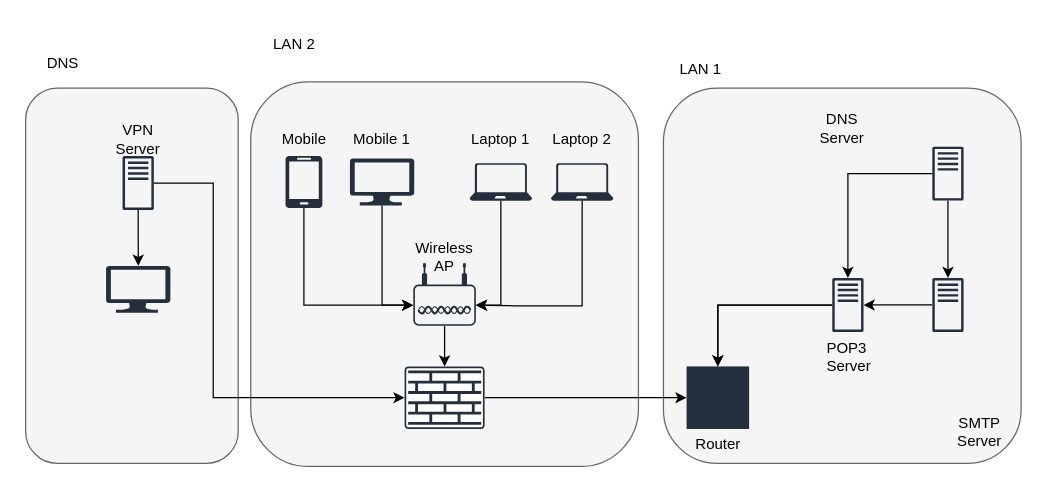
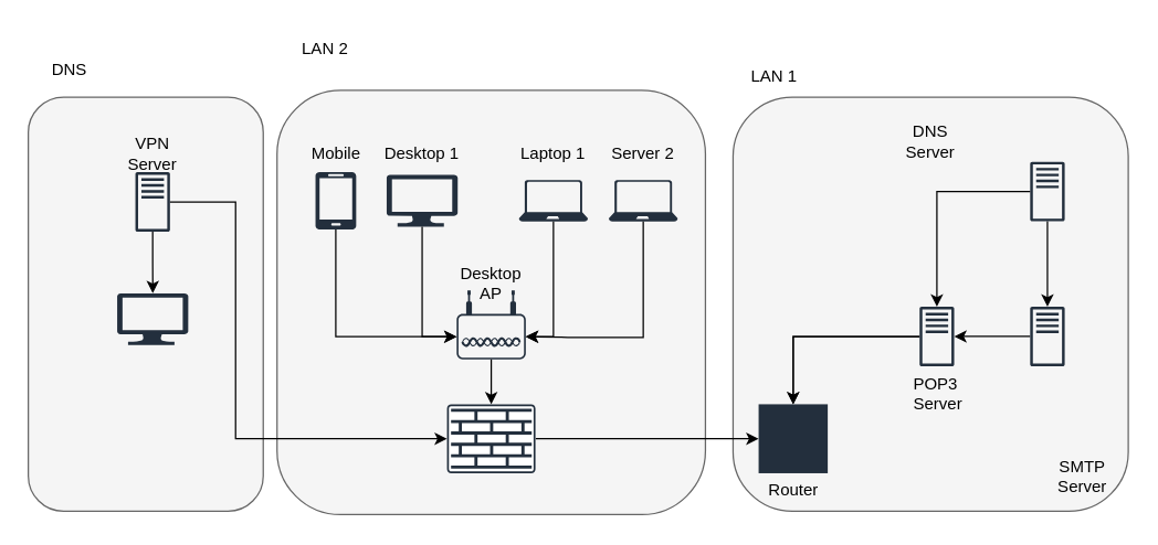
  <mxCell id="0" />
  <mxCell id="1" parent="0" />
  <mxCell id="2" value="" style="rounded=1;whiteSpace=wrap;html=1;fillStyle=auto;fillColor=#f5f5f5;fontColor=#333333;strokeColor=#666666;" parent="1" vertex="1"><mxGeometry x="20" y="70" width="170" height="300" as="geometry" /></mxCell>
  <mxCell id="3" value="" style="rounded=1;whiteSpace=wrap;html=1;fillStyle=auto;fillColor=#f5f5f5;fontColor=#333333;strokeColor=#666666;" parent="1" vertex="1"><mxGeometry x="200" y="65" width="310" height="307.5" as="geometry" /></mxCell>
  <mxCell id="4" value="" style="rounded=1;whiteSpace=wrap;html=1;fillStyle=auto;fillColor=#f5f5f5;fontColor=#333333;strokeColor=#666666;" parent="1" vertex="1"><mxGeometry x="530" y="70" width="286" height="300" as="geometry" /></mxCell>
  <mxCell id="5" value="DNS Server" style="text;strokeColor=none;align=center;fillColor=none;html=1;verticalAlign=middle;whiteSpace=wrap;rounded=0;" parent="1" vertex="1"><mxGeometry x="642.5" y="86.67" width="60" height="30" as="geometry" /></mxCell>
  <mxCell id="6" value="SMTP Server" style="text;strokeColor=none;align=center;fillColor=none;html=1;verticalAlign=middle;whiteSpace=wrap;rounded=0;" parent="1" vertex="1"><mxGeometry x="752.5" y="330" width="60" height="30" as="geometry" /></mxCell>
  <mxCell id="7" value="POP3&amp;nbsp;&lt;div&gt;Server&lt;/div&gt;" style="text;html=1;align=center;verticalAlign=middle;resizable=0;points=[];autosize=1;strokeColor=none;fillColor=none;" parent="1" vertex="1"><mxGeometry x="647.5" y="265" width="60" height="40" as="geometry" /></mxCell>
  <mxCell id="8" value="LAN 1" style="text;strokeColor=none;align=center;fillColor=none;html=1;verticalAlign=middle;whiteSpace=wrap;rounded=0;" parent="1" vertex="1"><mxGeometry x="530" y="40" width="60" height="30" as="geometry" /></mxCell>
  <mxCell id="9" value="" style="verticalLabelPosition=bottom;html=1;verticalAlign=top;align=center;strokeColor=none;fillColor=#232F3D;shape=mxgraph.azure.laptop;pointerEvents=1;" parent="1" vertex="1"><mxGeometry x="375" y="130" width="50" height="30" as="geometry" /></mxCell>
  <mxCell id="10" value="" style="verticalLabelPosition=bottom;html=1;verticalAlign=top;align=center;strokeColor=none;fillColor=#232F3D;shape=mxgraph.azure.mobile;pointerEvents=1;" parent="1" vertex="1"><mxGeometry x="227.75" y="124.17" width="29.5" height="41.66" as="geometry" /></mxCell>
  <mxCell id="11" value="" style="verticalLabelPosition=bottom;html=1;verticalAlign=top;align=center;strokeColor=none;fillColor=#232F3D;shape=mxgraph.azure.computer;pointerEvents=1;" parent="1" vertex="1"><mxGeometry x="279.25" y="126.25" width="51.5" height="37.5" as="geometry" /></mxCell>
  <mxCell id="12" value="" style="verticalLabelPosition=bottom;html=1;verticalAlign=top;align=center;strokeColor=none;fillColor=#232F3D;shape=mxgraph.azure.laptop;pointerEvents=1;" parent="1" vertex="1"><mxGeometry x="440" y="130" width="50" height="30" as="geometry" /></mxCell>
  <mxCell id="13" value="Mobile" style="text;strokeColor=none;align=center;fillColor=none;html=1;verticalAlign=middle;whiteSpace=wrap;rounded=0;" parent="1" vertex="1"><mxGeometry x="212.5" y="96.25" width="60" height="30" as="geometry" /></mxCell>
- <mxCell id="14" value="Mobile 1" style="text;strokeColor=none;align=center;fillColor=none;html=1;verticalAlign=middle;whiteSpace=wrap;rounded=0;" parent="1" vertex="1"><mxGeometry x="275" y="96.25" width="60" height="30" as="geometry" /></mxCell>
+ <mxCell id="14" value="Desktop 1" style="text;strokeColor=none;align=center;fillColor=none;html=1;verticalAlign=middle;whiteSpace=wrap;rounded=0;" parent="1" vertex="1"><mxGeometry x="275" y="96.25" width="60" height="30" as="geometry" /></mxCell>
  <mxCell id="15" value="Laptop 1" style="text;strokeColor=none;align=center;fillColor=none;html=1;verticalAlign=middle;whiteSpace=wrap;rounded=0;" parent="1" vertex="1"><mxGeometry x="370" y="96.25" width="60" height="30" as="geometry" /></mxCell>
- <mxCell id="16" value="Laptop 2" style="text;strokeColor=none;align=center;fillColor=none;html=1;verticalAlign=middle;whiteSpace=wrap;rounded=0;" parent="1" vertex="1"><mxGeometry x="435" y="96.25" width="60" height="30" as="geometry" /></mxCell>
+ <mxCell id="16" value="Server 2" style="text;strokeColor=none;align=center;fillColor=none;html=1;verticalAlign=middle;whiteSpace=wrap;rounded=0;" parent="1" vertex="1"><mxGeometry x="435" y="96.25" width="60" height="30" as="geometry" /></mxCell>
  <mxCell id="17" value="" style="points=[[0.03,0.36,0],[0.18,0,0],[0.5,0.34,0],[0.82,0,0],[0.97,0.36,0],[1,0.67,0],[0.975,0.975,0],[0.5,1,0],[0.025,0.975,0],[0,0.67,0]];verticalLabelPosition=bottom;sketch=0;html=1;verticalAlign=top;aspect=fixed;align=center;pointerEvents=1;shape=mxgraph.cisco19.wireless_access_point;fillColor=#232F3D;strokeColor=none;" parent="1" vertex="1"><mxGeometry x="330" y="210" width="50" height="50" as="geometry" /></mxCell>
  <mxCell id="18" style="edgeStyle=orthogonalEdgeStyle;rounded=0;orthogonalLoop=1;jettySize=auto;html=1;exitX=1;exitY=0.5;exitDx=0;exitDy=0;exitPerimeter=0;" parent="1" source="19" target="29" edge="1"><mxGeometry relative="1" as="geometry" /></mxCell>
  <mxCell id="19" value="" style="sketch=0;points=[[0.015,0.015,0],[0.985,0.015,0],[0.985,0.985,0],[0.015,0.985,0],[0.25,0,0],[0.5,0,0],[0.75,0,0],[1,0.25,0],[1,0.5,0],[1,0.75,0],[0.75,1,0],[0.5,1,0],[0.25,1,0],[0,0.75,0],[0,0.5,0],[0,0.25,0]];verticalLabelPosition=bottom;html=1;verticalAlign=top;aspect=fixed;align=center;pointerEvents=1;shape=mxgraph.cisco19.rect;prIcon=firewall;fillColor=#FFFFFF;strokeColor=#232F3D;" parent="1" vertex="1"><mxGeometry x="323" y="292.5" width="64" height="50" as="geometry" /></mxCell>
  <mxCell id="20" style="edgeStyle=orthogonalEdgeStyle;rounded=0;orthogonalLoop=1;jettySize=auto;html=1;exitX=0.5;exitY=1;exitDx=0;exitDy=0;exitPerimeter=0;entryX=0.5;entryY=0;entryDx=0;entryDy=0;entryPerimeter=0;" parent="1" source="17" target="19" edge="1"><mxGeometry relative="1" as="geometry" /></mxCell>
- <mxCell id="21" value="Wireless AP" style="text;strokeColor=none;align=center;fillColor=none;html=1;verticalAlign=middle;whiteSpace=wrap;rounded=0;" parent="1" vertex="1"><mxGeometry x="325" y="190" width="60" height="30" as="geometry" /></mxCell>
+ <mxCell id="21" value="Desktop AP" style="text;strokeColor=none;align=center;fillColor=none;html=1;verticalAlign=middle;whiteSpace=wrap;rounded=0;" parent="1" vertex="1"><mxGeometry x="325" y="190" width="60" height="30" as="geometry" /></mxCell>
  <mxCell id="22" value="LAN 2" style="text;strokeColor=none;align=center;fillColor=none;html=1;verticalAlign=middle;whiteSpace=wrap;rounded=0;" parent="1" vertex="1"><mxGeometry x="205" y="20" width="60" height="30" as="geometry" /></mxCell>
  <mxCell id="23" value="" style="edgeStyle=orthogonalEdgeStyle;rounded=0;orthogonalLoop=1;jettySize=auto;html=1;" parent="1" source="25" target="27" edge="1"><mxGeometry relative="1" as="geometry" /></mxCell>
  <mxCell id="24" style="edgeStyle=orthogonalEdgeStyle;rounded=0;orthogonalLoop=1;jettySize=auto;html=1;" parent="1" source="41" target="29" edge="1"><mxGeometry relative="1" as="geometry" /></mxCell>
  <mxCell id="25" value="" style="sketch=0;outlineConnect=0;fontColor=#232F3E;gradientColor=none;fillColor=#232F3D;strokeColor=none;dashed=0;verticalLabelPosition=bottom;verticalAlign=top;align=center;html=1;fontSize=12;fontStyle=0;aspect=fixed;pointerEvents=1;shape=mxgraph.aws4.traditional_server;" parent="1" vertex="1"><mxGeometry x="745" y="116.67" width="25" height="43.33" as="geometry" /></mxCell>
  <mxCell id="26" value="" style="edgeStyle=orthogonalEdgeStyle;rounded=0;orthogonalLoop=1;jettySize=auto;html=1;" parent="1" source="27" target="41" edge="1"><mxGeometry relative="1" as="geometry" /></mxCell>
  <mxCell id="27" value="" style="sketch=0;outlineConnect=0;fontColor=#232F3E;gradientColor=none;fillColor=#232F3D;strokeColor=none;dashed=0;verticalLabelPosition=bottom;verticalAlign=top;align=center;html=1;fontSize=12;fontStyle=0;aspect=fixed;pointerEvents=1;shape=mxgraph.aws4.traditional_server;" parent="1" vertex="1"><mxGeometry x="745" y="221.68" width="25" height="43.33" as="geometry" /></mxCell>
  <mxCell id="28" style="edgeStyle=orthogonalEdgeStyle;rounded=0;orthogonalLoop=1;jettySize=auto;html=1;" parent="1" source="41" target="29" edge="1"><mxGeometry relative="1" as="geometry" /></mxCell>
  <mxCell id="29" value="" style="sketch=0;verticalLabelPosition=bottom;sketch=0;aspect=fixed;html=1;verticalAlign=top;strokeColor=none;fillColor=#232F3D;align=center;outlineConnect=0;pointerEvents=1;shape=mxgraph.citrix2.router;" parent="1" vertex="1"><mxGeometry x="548.5" y="292.5" width="50" height="50" as="geometry" /></mxCell>
  <mxCell id="30" style="edgeStyle=orthogonalEdgeStyle;rounded=0;orthogonalLoop=1;jettySize=auto;html=1;entryX=1;entryY=0.67;entryDx=0;entryDy=0;entryPerimeter=0;" parent="1" source="12" target="17" edge="1"><mxGeometry relative="1" as="geometry"><Array as="points"><mxPoint x="465.5" y="244" /><mxPoint x="410.5" y="244" /></Array></mxGeometry></mxCell>
  <mxCell id="31" style="edgeStyle=orthogonalEdgeStyle;rounded=0;orthogonalLoop=1;jettySize=auto;html=1;exitX=0.5;exitY=1;exitDx=0;exitDy=0;exitPerimeter=0;entryX=1;entryY=0.67;entryDx=0;entryDy=0;entryPerimeter=0;" parent="1" source="9" target="17" edge="1"><mxGeometry relative="1" as="geometry" /></mxCell>
  <mxCell id="32" style="edgeStyle=orthogonalEdgeStyle;rounded=0;orthogonalLoop=1;jettySize=auto;html=1;exitX=0.5;exitY=1;exitDx=0;exitDy=0;exitPerimeter=0;entryX=0;entryY=0.67;entryDx=0;entryDy=0;entryPerimeter=0;" parent="1" source="11" target="17" edge="1"><mxGeometry relative="1" as="geometry" /></mxCell>
  <mxCell id="33" style="edgeStyle=orthogonalEdgeStyle;rounded=0;orthogonalLoop=1;jettySize=auto;html=1;exitX=0.5;exitY=1;exitDx=0;exitDy=0;exitPerimeter=0;entryX=0;entryY=0.67;entryDx=0;entryDy=0;entryPerimeter=0;" parent="1" source="10" target="17" edge="1"><mxGeometry relative="1" as="geometry" /></mxCell>
  <mxCell id="34" value="Router" style="text;strokeColor=none;align=center;fillColor=none;html=1;verticalAlign=middle;whiteSpace=wrap;rounded=0;" parent="1" vertex="1"><mxGeometry x="543.5" y="340" width="60" height="30" as="geometry" /></mxCell>
  <mxCell id="35" value="" style="edgeStyle=orthogonalEdgeStyle;rounded=0;orthogonalLoop=1;jettySize=auto;html=1;" parent="1" source="36" target="37" edge="1"><mxGeometry relative="1" as="geometry" /></mxCell>
  <mxCell id="36" value="" style="sketch=0;outlineConnect=0;fontColor=#232F3E;gradientColor=none;fillColor=#232F3D;strokeColor=none;dashed=0;verticalLabelPosition=bottom;verticalAlign=top;align=center;html=1;fontSize=12;fontStyle=0;aspect=fixed;pointerEvents=1;shape=mxgraph.aws4.traditional_server;" parent="1" vertex="1"><mxGeometry x="97.5" y="124.17" width="25" height="43.33" as="geometry" /></mxCell>
  <mxCell id="37" value="" style="verticalLabelPosition=bottom;html=1;verticalAlign=top;align=center;strokeColor=none;fillColor=#232F3D;shape=mxgraph.azure.computer;pointerEvents=1;" parent="1" vertex="1"><mxGeometry x="84.25" y="212.08" width="51.5" height="37.5" as="geometry" /></mxCell>
  <mxCell id="38" value="VPN&lt;div&gt;Server&lt;/div&gt;" style="text;strokeColor=none;align=center;fillColor=none;html=1;verticalAlign=middle;whiteSpace=wrap;rounded=0;" parent="1" vertex="1"><mxGeometry x="80" y="96.25" width="60" height="30" as="geometry" /></mxCell>
  <mxCell id="39" style="edgeStyle=orthogonalEdgeStyle;rounded=0;orthogonalLoop=1;jettySize=auto;html=1;entryX=0;entryY=0.5;entryDx=0;entryDy=0;entryPerimeter=0;" parent="1" source="36" target="19" edge="1"><mxGeometry relative="1" as="geometry"><Array as="points"><mxPoint x="170" y="146" /><mxPoint x="170" y="318" /></Array></mxGeometry></mxCell>
  <mxCell id="40" value="" style="edgeStyle=orthogonalEdgeStyle;rounded=0;orthogonalLoop=1;jettySize=auto;html=1;" parent="1" source="25" target="41" edge="1"><mxGeometry relative="1" as="geometry"><mxPoint x="682.5" y="138" as="sourcePoint" /><mxPoint x="595.5" y="305" as="targetPoint" /></mxGeometry></mxCell>
  <mxCell id="41" value="" style="sketch=0;outlineConnect=0;fontColor=#232F3E;gradientColor=none;fillColor=#232F3D;strokeColor=none;dashed=0;verticalLabelPosition=bottom;verticalAlign=top;align=center;html=1;fontSize=12;fontStyle=0;aspect=fixed;pointerEvents=1;shape=mxgraph.aws4.traditional_server;" parent="1" vertex="1"><mxGeometry x="665" y="221.68" width="25" height="43.33" as="geometry" /></mxCell>
  <mxCell id="42" value="DNS" style="text;strokeColor=none;align=center;fillColor=none;html=1;verticalAlign=middle;whiteSpace=wrap;rounded=0;" parent="1" vertex="1"><mxGeometry x="20" y="35" width="60" height="30" as="geometry" /></mxCell>
